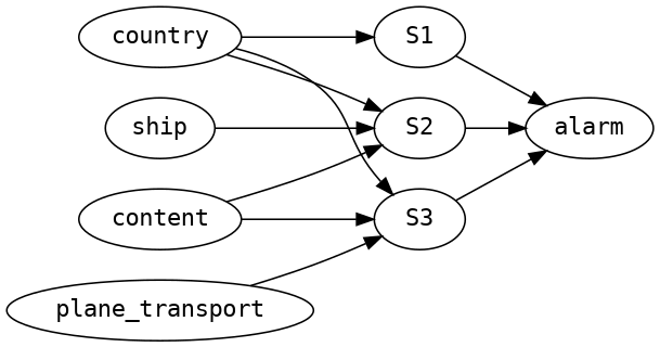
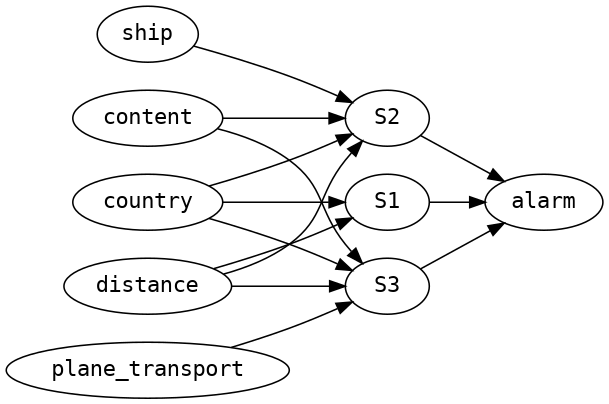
  digraph {
    fontname="DejaVu Sans Mono"
    rankdir=LR
    node [fontname="DejaVu Sans Mono"]
    edge [fontname="DejaVu Sans Mono"]
    content
    S2
    S3
    S1
    alarm
    country
+   distance
    plane_transport
    ship
    content -> S2
    content -> S3
    S2 -> alarm
    S3 -> alarm
    S1 -> alarm
    country -> S2
    country -> S3
    country -> S1
+   distance -> S2
+   distance -> S3
+   distance -> S1
    plane_transport -> S3
    ship -> S2
  }
